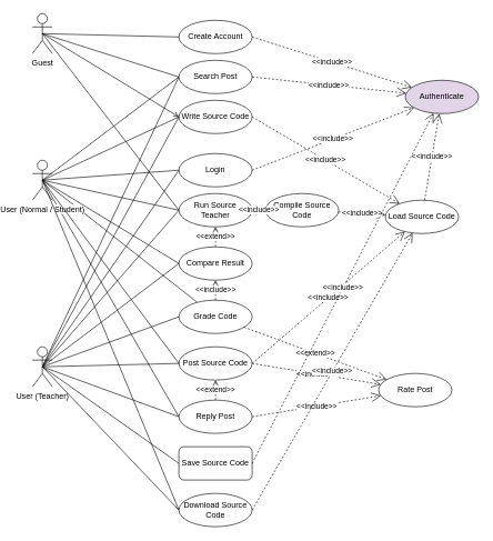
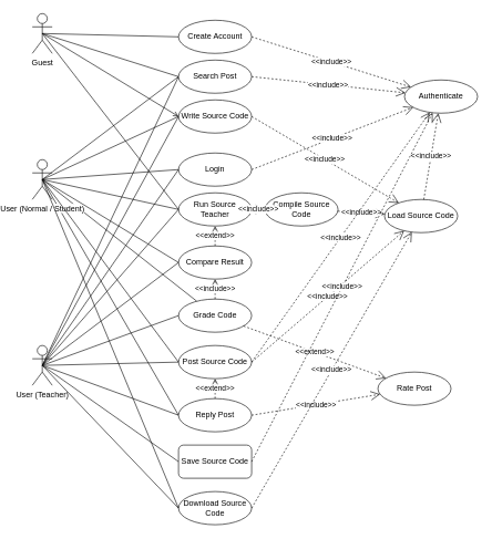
  <mxCell id="0" />
  <mxCell id="1" parent="0" />
  <mxCell id="2" style="edgeStyle=none;rounded=0;orthogonalLoop=1;jettySize=auto;html=1;exitX=0.5;exitY=0.5;exitDx=0;exitDy=0;exitPerimeter=0;entryX=0;entryY=0.5;entryDx=0;entryDy=0;endArrow=none;endFill=0;" edge="1" parent="1" source="5" target="25"><mxGeometry relative="1" as="geometry" /></mxCell>
  <mxCell id="3" style="edgeStyle=none;rounded=0;orthogonalLoop=1;jettySize=auto;html=1;exitX=0.5;exitY=0.5;exitDx=0;exitDy=0;exitPerimeter=0;entryX=0;entryY=0.5;entryDx=0;entryDy=0;endArrow=none;endFill=0;" edge="1" parent="1" source="5" target="26"><mxGeometry relative="1" as="geometry" /></mxCell>
  <mxCell id="4" style="edgeStyle=none;rounded=0;orthogonalLoop=1;jettySize=auto;html=1;exitX=0.5;exitY=0.5;exitDx=0;exitDy=0;exitPerimeter=0;endArrow=none;endFill=0;" edge="1" parent="1" source="5" target="24"><mxGeometry relative="1" as="geometry" /></mxCell>
  <mxCell id="5" value="User (Normal / Student)" style="shape=umlActor;verticalLabelPosition=bottom;labelBackgroundColor=#ffffff;verticalAlign=top;html=1;" vertex="1" parent="1"><mxGeometry x="20" y="240" width="30" height="60" as="geometry" /></mxCell>
  <mxCell id="6" style="edgeStyle=none;rounded=0;orthogonalLoop=1;jettySize=auto;html=1;exitX=0.5;exitY=0.5;exitDx=0;exitDy=0;exitPerimeter=0;entryX=0;entryY=0.5;entryDx=0;entryDy=0;endArrow=none;endFill=0;" edge="1" parent="1" source="9" target="25"><mxGeometry relative="1" as="geometry" /></mxCell>
  <mxCell id="7" style="edgeStyle=none;rounded=0;orthogonalLoop=1;jettySize=auto;html=1;exitX=0.5;exitY=0.5;exitDx=0;exitDy=0;exitPerimeter=0;entryX=0;entryY=0.5;entryDx=0;entryDy=0;endArrow=none;endFill=0;" edge="1" parent="1" source="9" target="26"><mxGeometry relative="1" as="geometry" /></mxCell>
  <mxCell id="8" style="edgeStyle=none;rounded=0;orthogonalLoop=1;jettySize=auto;html=1;exitX=0.5;exitY=0.5;exitDx=0;exitDy=0;exitPerimeter=0;entryX=0;entryY=0.5;entryDx=0;entryDy=0;endArrow=none;endFill=0;" edge="1" parent="1" source="9" target="19"><mxGeometry relative="1" as="geometry" /></mxCell>
  <mxCell id="9" value="User (Teacher)" style="shape=umlActor;verticalLabelPosition=bottom;labelBackgroundColor=#ffffff;verticalAlign=top;html=1;" vertex="1" parent="1"><mxGeometry x="20" y="520" width="30" height="60" as="geometry" /></mxCell>
  <mxCell id="10" style="edgeStyle=none;rounded=0;orthogonalLoop=1;jettySize=auto;html=1;exitX=0.5;exitY=0.5;exitDx=0;exitDy=0;exitPerimeter=0;entryX=0;entryY=0.5;entryDx=0;entryDy=0;endArrow=open;endFill=0;" edge="1" parent="1" source="13" target="20"><mxGeometry relative="1" as="geometry" /></mxCell>
  <mxCell id="11" style="edgeStyle=none;rounded=0;orthogonalLoop=1;jettySize=auto;html=1;exitX=0.5;exitY=0.5;exitDx=0;exitDy=0;exitPerimeter=0;entryX=0;entryY=0.5;entryDx=0;entryDy=0;endArrow=none;endFill=0;" edge="1" parent="1" source="13" target="26"><mxGeometry relative="1" as="geometry" /></mxCell>
  <mxCell id="12" style="edgeStyle=none;rounded=0;orthogonalLoop=1;jettySize=auto;html=1;exitX=0.5;exitY=0.5;exitDx=0;exitDy=0;exitPerimeter=0;entryX=0;entryY=0.5;entryDx=0;entryDy=0;endArrow=none;endFill=0;" edge="1" parent="1" source="13" target="18"><mxGeometry relative="1" as="geometry" /></mxCell>
  <mxCell id="13" value="Guest" style="shape=umlActor;verticalLabelPosition=bottom;labelBackgroundColor=#ffffff;verticalAlign=top;html=1;" vertex="1" parent="1"><mxGeometry x="20" y="20" width="30" height="60" as="geometry" /></mxCell>
  <mxCell id="14" value="Create Account" style="ellipse;whiteSpace=wrap;html=1;" vertex="1" parent="1"><mxGeometry x="240" y="30" width="110" height="50" as="geometry" /></mxCell>
  <mxCell id="15" value="Login" style="ellipse;whiteSpace=wrap;html=1;" vertex="1" parent="1"><mxGeometry x="240" y="230" width="110" height="50" as="geometry" /></mxCell>
- <mxCell id="16" value="Authenticate" style="ellipse;whiteSpace=wrap;html=1;fillColor=#e1d5e7;" vertex="1" parent="1"><mxGeometry x="580" y="120" width="110" height="50" as="geometry" /></mxCell>
+ <mxCell id="16" value="Authenticate" style="ellipse;whiteSpace=wrap;html=1;" vertex="1" parent="1"><mxGeometry x="580" y="120" width="110" height="50" as="geometry" /></mxCell>
  <mxCell id="17" value="Compile Source Code" style="ellipse;whiteSpace=wrap;html=1;" vertex="1" parent="1"><mxGeometry x="370" y="290" width="110" height="50" as="geometry" /></mxCell>
  <mxCell id="18" value="Run Source Teacher" style="ellipse;whiteSpace=wrap;html=1;" vertex="1" parent="1"><mxGeometry x="240" y="290" width="110" height="50" as="geometry" /></mxCell>
  <mxCell id="19" value="Save Source Code" style="whiteSpace=wrap;html=1;rounded=1;" vertex="1" parent="1"><mxGeometry x="240" y="670" width="110" height="50" as="geometry" /></mxCell>
  <mxCell id="20" value="Write Source Code" style="ellipse;whiteSpace=wrap;html=1;" vertex="1" parent="1"><mxGeometry x="240" y="150" width="110" height="50" as="geometry" /></mxCell>
  <mxCell id="21" value="Load Source Code" style="ellipse;whiteSpace=wrap;html=1;" vertex="1" parent="1"><mxGeometry x="550" y="300" width="110" height="50" as="geometry" /></mxCell>
  <mxCell id="22" value="Post Source Code" style="ellipse;whiteSpace=wrap;html=1;" vertex="1" parent="1"><mxGeometry x="240" y="520" width="110" height="50" as="geometry" /></mxCell>
  <mxCell id="23" value="Compare Result" style="ellipse;whiteSpace=wrap;html=1;" vertex="1" parent="1"><mxGeometry x="240" y="370" width="110" height="50" as="geometry" /></mxCell>
  <mxCell id="24" value="Grade Code" style="ellipse;whiteSpace=wrap;html=1;" vertex="1" parent="1"><mxGeometry x="240" y="450" width="110" height="50" as="geometry" /></mxCell>
  <mxCell id="25" value="Reply Post" style="ellipse;whiteSpace=wrap;html=1;" vertex="1" parent="1"><mxGeometry x="240" y="600" width="110" height="50" as="geometry" /></mxCell>
  <mxCell id="26" value="Search Post" style="ellipse;whiteSpace=wrap;html=1;" vertex="1" parent="1"><mxGeometry x="240" y="90" width="110" height="50" as="geometry" /></mxCell>
  <mxCell id="27" value="" style="endArrow=none;html=1;exitX=0.5;exitY=0.5;exitDx=0;exitDy=0;exitPerimeter=0;entryX=0;entryY=0.5;entryDx=0;entryDy=0;" edge="1" parent="1" source="13" target="14"><mxGeometry width="50" height="50" relative="1" as="geometry"><mxPoint x="130" y="160" as="sourcePoint" /><mxPoint x="180" y="110" as="targetPoint" /></mxGeometry></mxCell>
  <mxCell id="28" value="&amp;lt;&amp;lt;include&amp;gt;&amp;gt;" style="endArrow=open;endSize=12;dashed=1;html=1;exitX=1;exitY=0.5;exitDx=0;exitDy=0;" edge="1" parent="1" source="14" target="16"><mxGeometry width="160" relative="1" as="geometry"><mxPoint x="60" y="150" as="sourcePoint" /><mxPoint x="220" y="150" as="targetPoint" /></mxGeometry></mxCell>
  <mxCell id="29" value="&amp;lt;&amp;lt;include&amp;gt;&amp;gt;" style="endArrow=open;endSize=12;dashed=1;html=1;exitX=1;exitY=0.5;exitDx=0;exitDy=0;" edge="1" parent="1" source="15" target="16"><mxGeometry width="160" relative="1" as="geometry"><mxPoint x="90" y="110" as="sourcePoint" /><mxPoint x="250" y="110" as="targetPoint" /></mxGeometry></mxCell>
  <mxCell id="30" value="" style="endArrow=none;html=1;entryX=0;entryY=0.5;entryDx=0;entryDy=0;exitX=0.5;exitY=0.5;exitDx=0;exitDy=0;exitPerimeter=0;" edge="1" parent="1" source="5" target="15"><mxGeometry width="50" height="50" relative="1" as="geometry"><mxPoint x="80" y="200" as="sourcePoint" /><mxPoint x="130" y="150" as="targetPoint" /></mxGeometry></mxCell>
  <mxCell id="31" value="" style="endArrow=none;html=1;entryX=0;entryY=0.5;entryDx=0;entryDy=0;exitX=0.5;exitY=0.5;exitDx=0;exitDy=0;exitPerimeter=0;" edge="1" parent="1" source="9" target="15"><mxGeometry width="50" height="50" relative="1" as="geometry"><mxPoint x="110" y="360" as="sourcePoint" /><mxPoint x="160" y="310" as="targetPoint" /></mxGeometry></mxCell>
  <mxCell id="32" value="Download Source Code" style="ellipse;whiteSpace=wrap;html=1;" vertex="1" parent="1"><mxGeometry x="240" y="740" width="110" height="50" as="geometry" /></mxCell>
  <mxCell id="33" value="Rate Post" style="ellipse;whiteSpace=wrap;html=1;" vertex="1" parent="1"><mxGeometry x="540" y="560" width="110" height="50" as="geometry" /></mxCell>
  <mxCell id="34" value="" style="endArrow=none;html=1;entryX=0;entryY=0.5;entryDx=0;entryDy=0;exitX=0.5;exitY=0.5;exitDx=0;exitDy=0;exitPerimeter=0;" edge="1" parent="1" source="5" target="20"><mxGeometry width="50" height="50" relative="1" as="geometry"><mxPoint x="80" y="440" as="sourcePoint" /><mxPoint x="130" y="390" as="targetPoint" /></mxGeometry></mxCell>
  <mxCell id="35" value="" style="endArrow=none;html=1;exitX=0.5;exitY=0.5;exitDx=0;exitDy=0;exitPerimeter=0;entryX=0;entryY=0.5;entryDx=0;entryDy=0;" edge="1" parent="1" source="9" target="20"><mxGeometry width="50" height="50" relative="1" as="geometry"><mxPoint x="220" y="440" as="sourcePoint" /><mxPoint x="270" y="390" as="targetPoint" /></mxGeometry></mxCell>
  <mxCell id="36" value="" style="endArrow=none;html=1;entryX=0;entryY=0.5;entryDx=0;entryDy=0;exitX=0.5;exitY=0.5;exitDx=0;exitDy=0;exitPerimeter=0;" edge="1" parent="1" source="9" target="32"><mxGeometry width="50" height="50" relative="1" as="geometry"><mxPoint x="30" y="530" as="sourcePoint" /><mxPoint x="80" y="480" as="targetPoint" /></mxGeometry></mxCell>
  <mxCell id="37" value="" style="endArrow=none;html=1;exitX=0.5;exitY=0.5;exitDx=0;exitDy=0;exitPerimeter=0;entryX=0;entryY=0.5;entryDx=0;entryDy=0;" edge="1" parent="1" source="5" target="32"><mxGeometry width="50" height="50" relative="1" as="geometry"><mxPoint x="70" y="560" as="sourcePoint" /><mxPoint x="240" y="390" as="targetPoint" /></mxGeometry></mxCell>
  <mxCell id="38" value="&amp;lt;&amp;lt;extend&amp;gt;&amp;gt;" style="endArrow=open;endSize=16;endFill=0;html=1;dashed=1;" edge="1" parent="1" source="23" target="18"><mxGeometry width="160" relative="1" as="geometry"><mxPoint x="440" y="200" as="sourcePoint" /><mxPoint x="290" y="240" as="targetPoint" /></mxGeometry></mxCell>
  <mxCell id="39" value="" style="endArrow=none;html=1;entryX=0;entryY=0.5;entryDx=0;entryDy=0;exitX=0.5;exitY=0.5;exitDx=0;exitDy=0;exitPerimeter=0;" edge="1" parent="1" source="5" target="23"><mxGeometry width="50" height="50" relative="1" as="geometry"><mxPoint x="60" y="290" as="sourcePoint" /><mxPoint x="370" y="240" as="targetPoint" /></mxGeometry></mxCell>
  <mxCell id="40" value="" style="endArrow=none;html=1;exitX=0;exitY=0.5;exitDx=0;exitDy=0;entryX=0.5;entryY=0.5;entryDx=0;entryDy=0;entryPerimeter=0;" edge="1" parent="1" source="18" target="5"><mxGeometry width="50" height="50" relative="1" as="geometry"><mxPoint x="190" y="300" as="sourcePoint" /><mxPoint x="240" y="250" as="targetPoint" /></mxGeometry></mxCell>
  <mxCell id="41" value="" style="endArrow=none;html=1;entryX=0;entryY=0.5;entryDx=0;entryDy=0;exitX=0.5;exitY=0.5;exitDx=0;exitDy=0;exitPerimeter=0;" edge="1" parent="1" source="9" target="23"><mxGeometry width="50" height="50" relative="1" as="geometry"><mxPoint x="320" y="290" as="sourcePoint" /><mxPoint x="370" y="240" as="targetPoint" /></mxGeometry></mxCell>
  <mxCell id="42" value="" style="endArrow=none;html=1;exitX=0.5;exitY=0.5;exitDx=0;exitDy=0;exitPerimeter=0;entryX=0;entryY=0.5;entryDx=0;entryDy=0;" edge="1" parent="1" source="9" target="18"><mxGeometry width="50" height="50" relative="1" as="geometry"><mxPoint x="320" y="290" as="sourcePoint" /><mxPoint x="370" y="240" as="targetPoint" /></mxGeometry></mxCell>
  <mxCell id="43" value="&amp;lt;&amp;lt;include&amp;gt;&amp;gt;" style="endArrow=open;endSize=12;dashed=1;html=1;exitX=1;exitY=0.5;exitDx=0;exitDy=0;entryX=0;entryY=0.5;entryDx=0;entryDy=0;" edge="1" parent="1" source="18" target="17"><mxGeometry width="160" relative="1" as="geometry"><mxPoint x="420" y="200" as="sourcePoint" /><mxPoint x="580" y="200" as="targetPoint" /></mxGeometry></mxCell>
  <mxCell id="44" value="&amp;lt;&amp;lt;include&amp;gt;&amp;gt;" style="endArrow=open;endSize=12;dashed=1;html=1;" edge="1" parent="1" source="21" target="16"><mxGeometry width="160" relative="1" as="geometry"><mxPoint x="360" y="145" as="sourcePoint" /><mxPoint x="500" y="135" as="targetPoint" /></mxGeometry></mxCell>
  <mxCell id="45" value="&amp;lt;&amp;lt;include&amp;gt;&amp;gt;" style="endArrow=open;endSize=12;dashed=1;html=1;exitX=1;exitY=0.5;exitDx=0;exitDy=0;" edge="1" parent="1" source="22" target="21"><mxGeometry width="160" relative="1" as="geometry"><mxPoint x="400" y="470" as="sourcePoint" /><mxPoint x="560" y="470" as="targetPoint" /></mxGeometry></mxCell>
  <mxCell id="46" value="&amp;lt;&amp;lt;extend&amp;gt;&amp;gt;" style="endArrow=open;endSize=12;dashed=1;html=1;exitX=0.5;exitY=0;exitDx=0;exitDy=0;entryX=0.5;entryY=1;entryDx=0;entryDy=0;" edge="1" parent="1" source="25" target="22"><mxGeometry width="160" relative="1" as="geometry"><mxPoint x="490" y="490" as="sourcePoint" /><mxPoint x="540" y="480" as="targetPoint" /></mxGeometry></mxCell>
  <mxCell id="47" value="&amp;lt;&amp;lt;include&amp;gt;&amp;gt;" style="endArrow=open;endSize=12;dashed=1;html=1;" edge="1" parent="1" source="17" target="21"><mxGeometry width="160" relative="1" as="geometry"><mxPoint x="360" y="475" as="sourcePoint" /><mxPoint x="594.199" y="152.536" as="targetPoint" /></mxGeometry></mxCell>
- <mxCell id="48" value="&amp;lt;&amp;lt;include&amp;gt;&amp;gt;" style="endArrow=open;endSize=12;dashed=1;html=1;exitX=1;exitY=0.5;exitDx=0;exitDy=0;" edge="1" parent="1" source="22" target="33"><mxGeometry width="160" relative="1" as="geometry"><mxPoint x="360" y="475" as="sourcePoint" /><mxPoint x="500" y="365" as="targetPoint" /></mxGeometry></mxCell>
+ <mxCell id="48" value="&amp;lt;&amp;lt;include&amp;gt;&amp;gt;" style="endArrow=open;endSize=12;dashed=1;html=1;exitX=1;exitY=0.5;exitDx=0;exitDy=0;" edge="1" parent="1" source="22" target="16"><mxGeometry width="160" relative="1" as="geometry"><mxPoint x="360" y="475" as="sourcePoint" /><mxPoint x="500" y="365" as="targetPoint" /></mxGeometry></mxCell>
  <mxCell id="49" value="&amp;lt;&amp;lt;include&amp;gt;&amp;gt;" style="endArrow=open;endSize=12;dashed=1;html=1;exitX=1;exitY=0.5;exitDx=0;exitDy=0;" edge="1" parent="1" source="25" target="33"><mxGeometry width="160" relative="1" as="geometry"><mxPoint x="594.199" y="347.464" as="sourcePoint" /><mxPoint x="400" y="570" as="targetPoint" /></mxGeometry></mxCell>
  <mxCell id="50" value="&amp;lt;&amp;lt;include&amp;gt;&amp;gt;" style="endArrow=open;endSize=12;dashed=1;html=1;exitX=1;exitY=0.5;exitDx=0;exitDy=0;" edge="1" parent="1" source="26" target="16"><mxGeometry width="160" relative="1" as="geometry"><mxPoint x="360" y="555" as="sourcePoint" /><mxPoint x="390" y="505" as="targetPoint" /></mxGeometry></mxCell>
  <mxCell id="51" value="&amp;lt;&amp;lt;extend&amp;gt;&amp;gt;" style="endArrow=open;endSize=12;dashed=1;html=1;" edge="1" parent="1" source="24" target="33"><mxGeometry width="160" relative="1" as="geometry"><mxPoint x="305" y="530" as="sourcePoint" /><mxPoint x="305" y="500" as="targetPoint" /></mxGeometry></mxCell>
  <mxCell id="52" value="&amp;lt;&amp;lt;include&amp;gt;&amp;gt;" style="endArrow=open;endSize=12;dashed=1;html=1;exitX=1;exitY=0.5;exitDx=0;exitDy=0;" edge="1" parent="1" source="20" target="21"><mxGeometry width="160" relative="1" as="geometry"><mxPoint x="455" y="230" as="sourcePoint" /><mxPoint x="555" y="340" as="targetPoint" /></mxGeometry></mxCell>
  <mxCell id="53" value="&amp;lt;&amp;lt;include&amp;gt;&amp;gt;" style="endArrow=open;endSize=12;dashed=1;html=1;exitX=1;exitY=0.5;exitDx=0;exitDy=0;" edge="1" parent="1" source="19" target="16"><mxGeometry width="160" relative="1" as="geometry"><mxPoint x="360" y="555" as="sourcePoint" /><mxPoint x="530" y="505" as="targetPoint" /></mxGeometry></mxCell>
  <mxCell id="54" value="&amp;lt;&amp;lt;include&amp;gt;&amp;gt;" style="endArrow=open;endSize=12;dashed=1;html=1;exitX=1;exitY=0.5;exitDx=0;exitDy=0;" edge="1" parent="1" source="32" target="21"><mxGeometry width="160" relative="1" as="geometry"><mxPoint x="360" y="345" as="sourcePoint" /><mxPoint x="500" y="365" as="targetPoint" /></mxGeometry></mxCell>
  <mxCell id="55" value="" style="endArrow=none;html=1;exitX=0.5;exitY=0.5;exitDx=0;exitDy=0;exitPerimeter=0;entryX=0;entryY=0.5;entryDx=0;entryDy=0;" edge="1" parent="1" source="5" target="22"><mxGeometry width="50" height="50" relative="1" as="geometry"><mxPoint x="320" y="460" as="sourcePoint" /><mxPoint x="370" y="410" as="targetPoint" /></mxGeometry></mxCell>
  <mxCell id="56" value="" style="endArrow=none;html=1;exitX=0;exitY=0.5;exitDx=0;exitDy=0;entryX=0.5;entryY=0.5;entryDx=0;entryDy=0;entryPerimeter=0;" edge="1" parent="1" source="22" target="9"><mxGeometry width="50" height="50" relative="1" as="geometry"><mxPoint x="320" y="460" as="sourcePoint" /><mxPoint x="370" y="410" as="targetPoint" /></mxGeometry></mxCell>
  <mxCell id="57" value="" style="endArrow=none;html=1;exitX=0;exitY=0.5;exitDx=0;exitDy=0;entryX=0.5;entryY=0.5;entryDx=0;entryDy=0;entryPerimeter=0;" edge="1" parent="1" source="24" target="9"><mxGeometry width="50" height="50" relative="1" as="geometry"><mxPoint x="250" y="475" as="sourcePoint" /><mxPoint x="75" y="415" as="targetPoint" /></mxGeometry></mxCell>
  <mxCell id="58" value="&amp;lt;&amp;lt;include&amp;gt;&amp;gt;" style="endArrow=open;endSize=12;dashed=1;html=1;" edge="1" parent="1" source="24" target="23"><mxGeometry width="160" relative="1" as="geometry"><mxPoint x="360" y="635" as="sourcePoint" /><mxPoint x="551.06" y="524.672" as="targetPoint" /></mxGeometry></mxCell>
